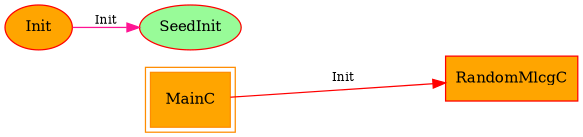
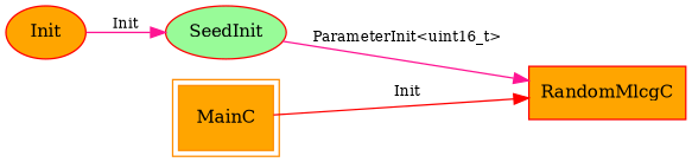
  digraph {
    rankdir=LR
    node [color=red fillcolor=orange fontsize=12 shape=box style=filled]
    edge [color=deeppink fontsize=10]
    RandomMlcgC
    n2 [fillcolor=palegreen label=SeedInit shape=ellipse]
    n3 [label=Init shape=ellipse]
    MainC [color=darkorange peripheries=2]
+   n2 -> RandomMlcgC [label="ParameterInit<uint16_t>"]
    n3 -> n2 [label=Init]
    MainC -> RandomMlcgC [color=red label=Init]
  }
